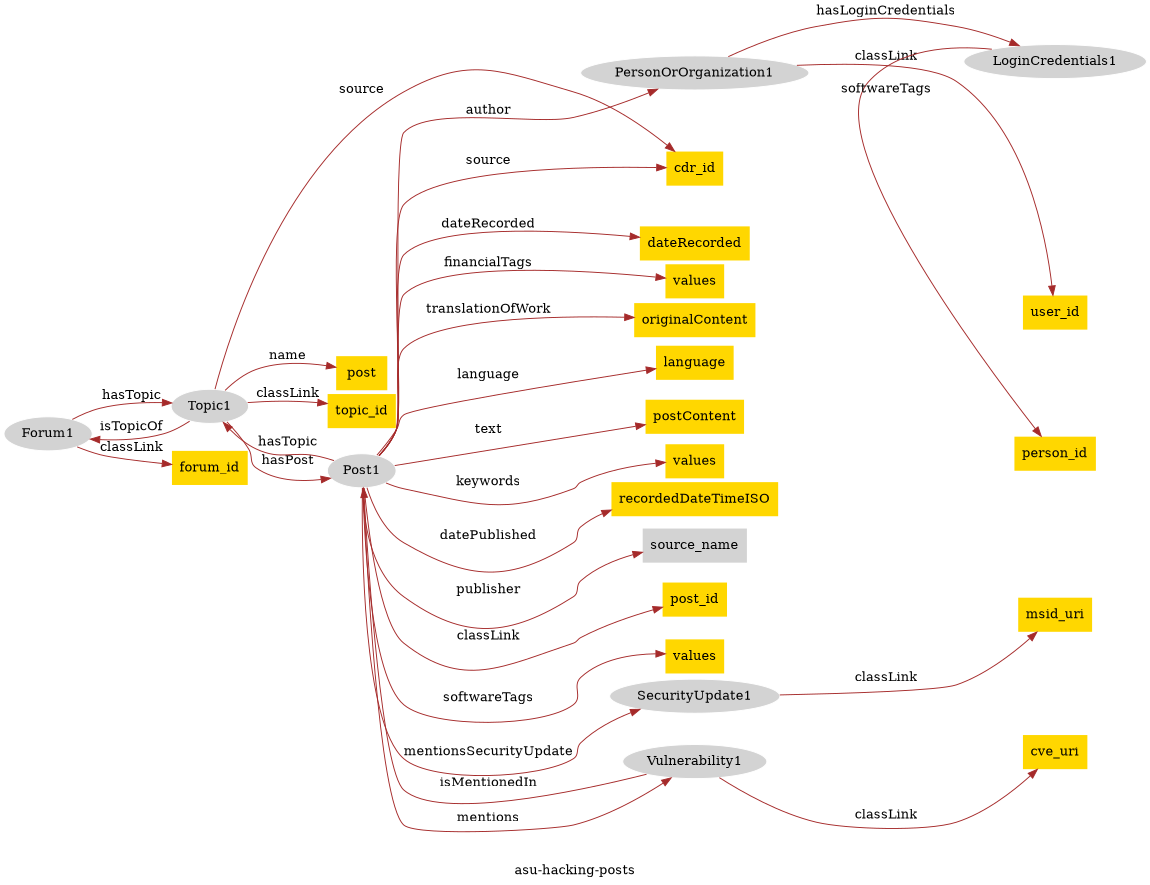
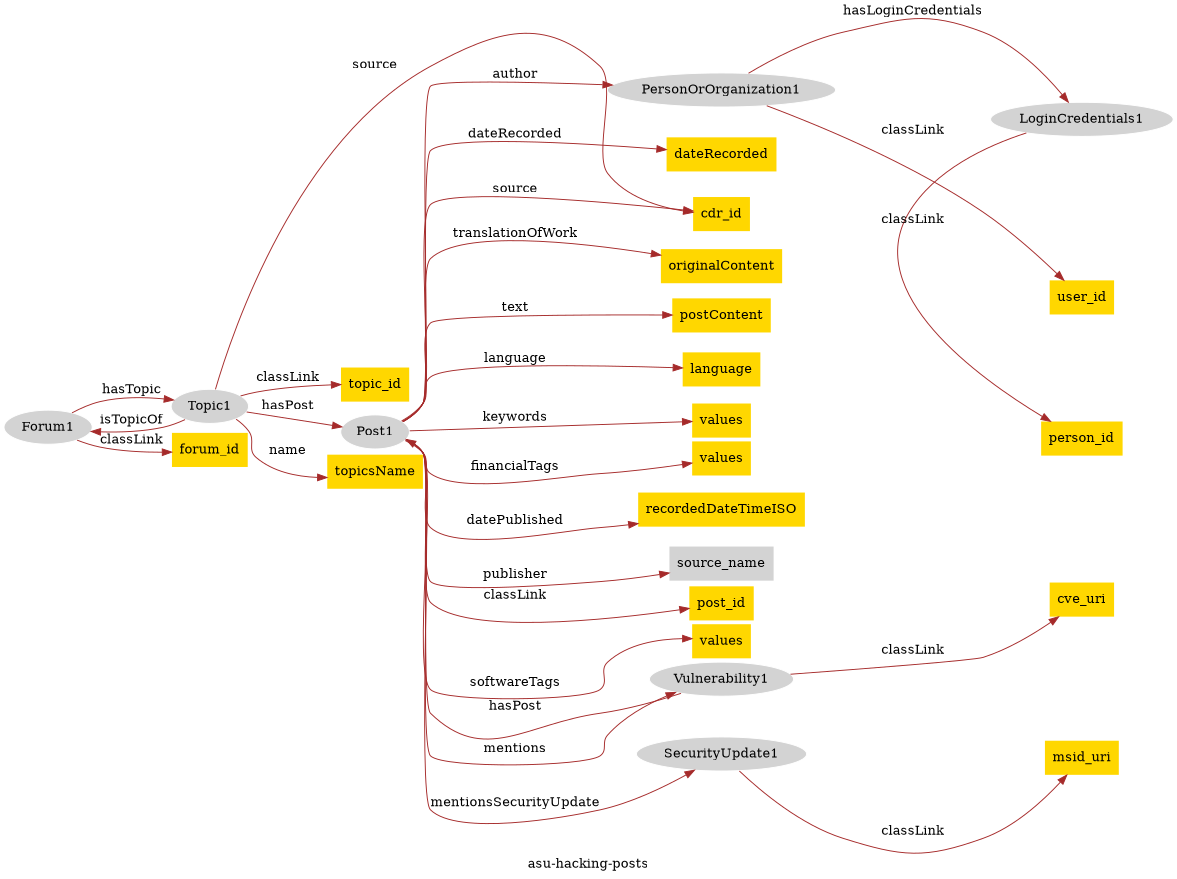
  digraph {
    fontcolor=black
    label="asu-hacking-posts"
    nodesep=0.05
    rankdir=LR
    ranksep=0.1
    remincross=true
    node [fillcolor=gold style=filled shape=plaintext]
    edge [style=invis]
    n1 [color=white fillcolor=lightgray label=Forum1 shape=""]
    n2 [label=forum_id]
    n3 [color=white fillcolor=lightgray label=Topic1 shape=""]
    n4 [color=white fillcolor=lightgray label=Post1 shape=""]
    n5 [label=topic_id]
-   n6 [label=post]
+   n6 [label=topicsName]
    n7 [color=white fillcolor=lightgray label=PersonOrOrganization1 shape=""]
    n8 [label=post_id]
    n9 [label=values]
    n10 [label=values]
    n11 [label=recordedDateTimeISO]
    n12 [label=values]
    n13 [label=language]
    n14 [label=postContent]
    n15 [label=originalContent]
    n16 [color=white fillcolor=lightgray label=SecurityUpdate1 shape=""]
    n17 [label=dateRecorded]
    n18 [color=white fillcolor=lightgray label=Vulnerability1 shape=""]
    n19 [fillcolor=lightgray label=source_name]
    n20 [label=cdr_id]
    n21 [color=white fillcolor=lightgray label=LoginCredentials1 shape=""]
    n22 [label=person_id]
    n23 [label=user_id]
    n24 [label=msid_uri]
    n25 [label=cve_uri]
    subgraph sub_1 {
      rank=same
      n1
    }
    subgraph sub_2 {
      rank=same
      n2
      n3
    }
    subgraph sub_3 {
      rank=same
      n4
      n5
      n6
    }
    subgraph sub_4 {
      rank=same
      n7
      n8
      n9
      n10
      n11
      n12
      n13
      n14
      n15
      n16
      n17
      n18
      n19
      n20
    }
    subgraph sub_5 {
      rank=same
      n21
      n22
      n23
      n24
      n25
    }
    subgraph cluster_6 {
    }
    n1 -> n2 [color=brown fontcolor=black label=classLink style=""]
    n1 -> n2
    n1 -> n3 [color=brown fontcolor=black label=hasTopic style=""]
    n1 -> n3
    n2 -> n4
    n2 -> n5
    n2 -> n6
    n3 -> n1 [color=brown fontcolor=black label=isTopicOf style=""]
    n3 -> n4 [color=brown fontcolor=black label=hasPost style=""]
    n3 -> n4
    n3 -> n5 [color=brown fontcolor=black label=classLink style=""]
    n3 -> n5
    n3 -> n6 [color=brown fontcolor=black label=name style=""]
    n3 -> n6
    n3 -> n20 [color=brown fontcolor=black label=source style=""]
-   n4 -> n3 [color=brown fontcolor=black label=hasTopic style=""]
    n4 -> n7 [color=brown fontcolor=black label=author style=""]
    n4 -> n7
    n4 -> n8 [color=brown fontcolor=black label=classLink style=""]
    n4 -> n8
    n4 -> n9 [color=brown fontcolor=black label=financialTags style=""]
    n4 -> n9
    n4 -> n10 [color=brown fontcolor=black label=softwareTags style=""]
    n4 -> n10
    n4 -> n11 [color=brown fontcolor=black label=datePublished style=""]
    n4 -> n11
    n4 -> n12 [color=brown fontcolor=black label=keywords style=""]
    n4 -> n12
    n4 -> n13 [color=brown fontcolor=black label=language style=""]
    n4 -> n13
    n4 -> n14 [color=brown fontcolor=black label=text style=""]
    n4 -> n14
    n4 -> n15 [color=brown fontcolor=black label=translationOfWork style=""]
    n4 -> n15
    n4 -> n16 [color=brown fontcolor=black label=mentionsSecurityUpdate style=""]
    n4 -> n16
    n4 -> n17 [color=brown fontcolor=black label=dateRecorded style=""]
    n4 -> n17
    n4 -> n18 [color=brown fontcolor=black label=mentions style=""]
    n4 -> n18
    n4 -> n19 [color=brown fontcolor=black label=publisher style=""]
    n4 -> n19
    n4 -> n20 [color=brown fontcolor=black label=source style=""]
    n4 -> n20
    n5 -> n7
    n5 -> n8
    n5 -> n9
    n5 -> n10
    n5 -> n11
    n5 -> n12
    n5 -> n13
    n5 -> n14
    n5 -> n15
    n5 -> n16
    n5 -> n17
    n5 -> n18
    n5 -> n19
    n5 -> n20
    n6 -> n7
    n6 -> n8
    n6 -> n9
    n6 -> n10
    n6 -> n11
    n6 -> n12
    n6 -> n13
    n6 -> n14
    n6 -> n15
    n6 -> n16
    n6 -> n17
    n6 -> n18
    n6 -> n19
    n6 -> n20
    n7 -> n21 [color=brown fontcolor=black label=hasLoginCredentials style=""]
    n7 -> n21
    n7 -> n22
    n7 -> n23 [color=brown fontcolor=black label=classLink style=""]
    n7 -> n23
    n7 -> n24
    n7 -> n25
    n8 -> n21
    n8 -> n22
    n8 -> n23
    n8 -> n24
    n8 -> n25
    n9 -> n21
    n9 -> n22
    n9 -> n23
    n9 -> n24
    n9 -> n25
    n10 -> n21
    n10 -> n22
    n10 -> n23
    n10 -> n24
    n10 -> n25
    n11 -> n21
    n11 -> n22
    n11 -> n23
    n11 -> n24
    n11 -> n25
    n12 -> n21
    n12 -> n22
    n12 -> n23
    n12 -> n24
    n12 -> n25
    n13 -> n21
    n13 -> n22
    n13 -> n23
    n13 -> n24
    n13 -> n25
    n14 -> n21
    n14 -> n22
    n14 -> n23
    n14 -> n24
    n14 -> n25
    n15 -> n21
    n15 -> n22
    n15 -> n23
    n15 -> n24
    n15 -> n25
    n16 -> n21
    n16 -> n22
    n16 -> n23
    n16 -> n24 [color=brown fontcolor=black label=classLink style=""]
    n16 -> n24
    n16 -> n25
    n17 -> n21
    n17 -> n22
    n17 -> n23
    n17 -> n24
    n17 -> n25
-   n18 -> n4 [color=brown fontcolor=black label=isMentionedIn style=""]
+   n18 -> n4 [color=brown fontcolor=black label=hasPost style=""]
    n18 -> n21
    n18 -> n22
    n18 -> n23
    n18 -> n24
    n18 -> n25 [color=brown fontcolor=black label=classLink style=""]
    n18 -> n25
    n19 -> n21
    n19 -> n22
    n19 -> n23
    n19 -> n24
    n19 -> n25
    n20 -> n21
    n20 -> n22
    n20 -> n23
    n20 -> n24
    n20 -> n25
-   n21 -> n22 [color=brown fontcolor=black label=softwareTags style=""]
+   n21 -> n22 [color=brown fontcolor=black label=classLink style=""]
  }
